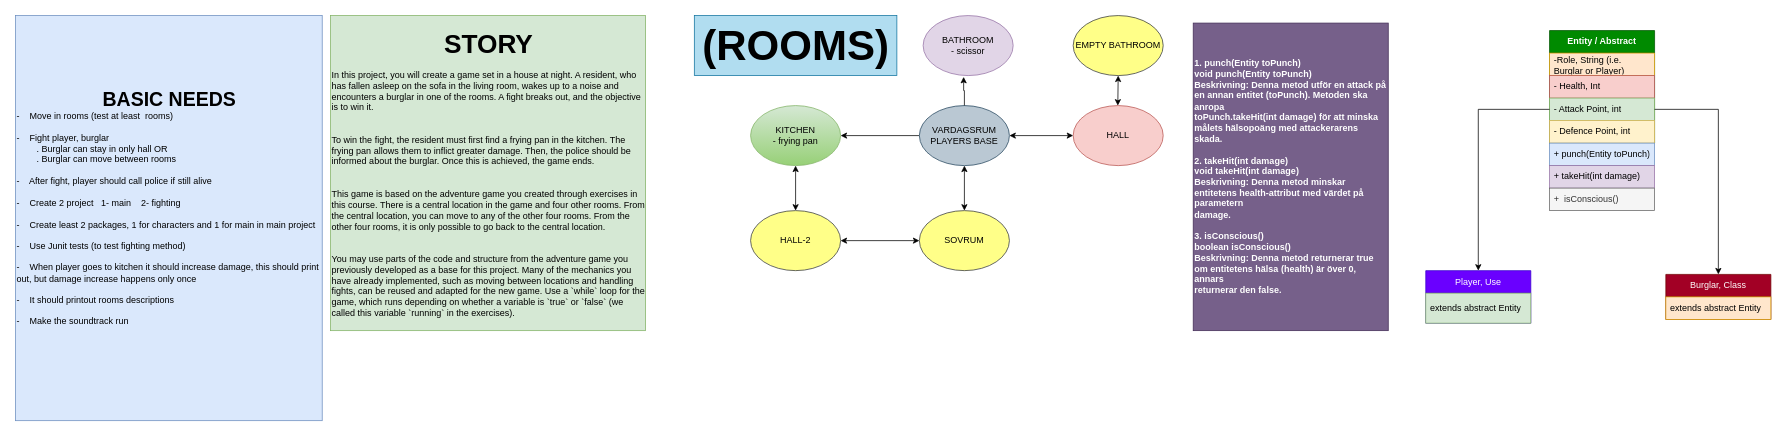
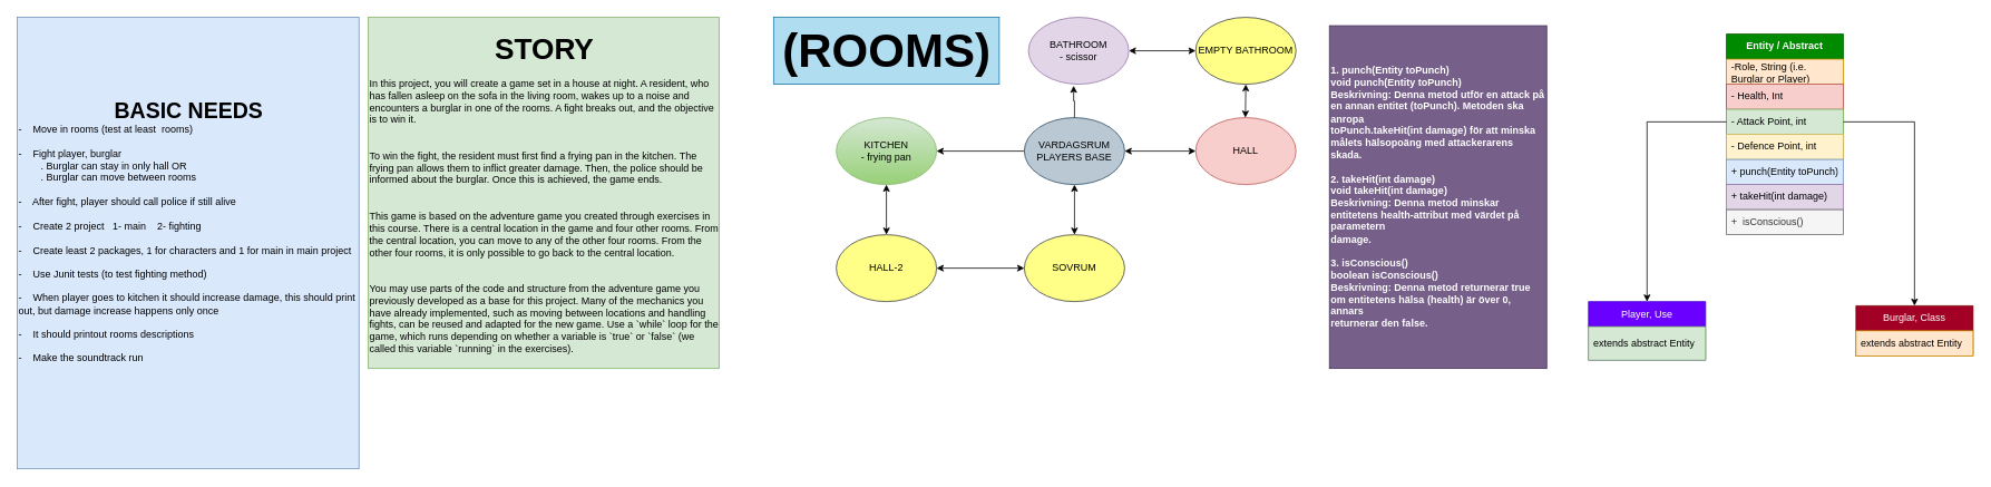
  <mxCell id="0" />
  <mxCell id="1" parent="0" />
  <mxCell id="2" value="&lt;div style=&quot;text-align: center;&quot;&gt;&lt;b&gt;&lt;font style=&quot;font-size: 26px;&quot;&gt;BASIC NEEDS&lt;/font&gt;&lt;/b&gt;&lt;/div&gt;&lt;div style=&quot;text-align: justify;&quot;&gt;&lt;span style=&quot;background-color: initial;&quot;&gt;-&amp;nbsp; &amp;nbsp; Move in rooms (test at least&amp;nbsp; rooms)&lt;/span&gt;&lt;/div&gt;&lt;div&gt;&lt;br&gt;&lt;/div&gt;&lt;div&gt;-&amp;nbsp; &amp;nbsp; Fight player, burglar&amp;nbsp;&amp;nbsp;&lt;br&gt;&amp;nbsp; &amp;nbsp; &amp;nbsp; &amp;nbsp; . Burglar can stay in only hall OR&lt;/div&gt;&lt;div&gt;&lt;span style=&quot;background-color: initial;&quot;&gt;&amp;nbsp; &amp;nbsp; &amp;nbsp; &amp;nbsp; . Burglar can move between rooms&lt;/span&gt;&lt;/div&gt;&lt;div&gt;&lt;span style=&quot;background-color: initial;&quot;&gt;&lt;br&gt;&lt;/span&gt;&lt;/div&gt;&lt;div&gt;&lt;span style=&quot;background-color: initial;&quot;&gt;-&amp;nbsp; &amp;nbsp; After fight, player should call police if still alive&lt;/span&gt;&lt;/div&gt;&lt;div&gt;&lt;span style=&quot;background-color: initial;&quot;&gt;&lt;br&gt;&lt;/span&gt;&lt;/div&gt;&lt;div&gt;&lt;span style=&quot;background-color: initial;&quot;&gt;-&amp;nbsp; &amp;nbsp; Create 2 project&amp;nbsp; &amp;nbsp;1- main&amp;nbsp; &amp;nbsp; 2- fighting&lt;/span&gt;&lt;/div&gt;&lt;div&gt;&lt;span style=&quot;background-color: initial;&quot;&gt;&lt;br&gt;&lt;/span&gt;&lt;/div&gt;&lt;div&gt;&lt;span style=&quot;background-color: initial;&quot;&gt;-&amp;nbsp; &amp;nbsp; Create least 2 packages, 1 for characters and 1 for main in main project&amp;nbsp;&amp;nbsp;&lt;/span&gt;&lt;/div&gt;&lt;div&gt;&lt;span style=&quot;background-color: initial;&quot;&gt;&lt;br&gt;&lt;/span&gt;&lt;/div&gt;&lt;div&gt;-&amp;nbsp; &amp;nbsp; Use Junit tests (to test fighting method)&lt;/div&gt;&lt;div&gt;&lt;br&gt;&lt;/div&gt;&lt;div&gt;-&amp;nbsp; &amp;nbsp; When player goes to kitchen it should increase damage, this should print out, but damage increase happens only once&lt;/div&gt;&lt;div&gt;&lt;br&gt;&lt;/div&gt;&lt;div&gt;-&amp;nbsp; &amp;nbsp; It should printout rooms descriptions&lt;/div&gt;&lt;div&gt;&lt;br&gt;&lt;/div&gt;&lt;div&gt;-&amp;nbsp; &amp;nbsp; Make the soundtrack run&lt;/div&gt;&lt;div&gt;&lt;br&gt;&lt;/div&gt;&lt;div&gt;&lt;br&gt;&lt;/div&gt;" style="rounded=0;whiteSpace=wrap;html=1;fillColor=#dae8fc;strokeColor=#6c8ebf;align=left;" parent="1" vertex="1"><mxGeometry x="20" width="409" height="540" as="geometry" y="20" /></mxCell>
  <mxCell id="3" value="&lt;div style=&quot;text-align: center;&quot;&gt;&lt;b&gt;&lt;font style=&quot;font-size: 35px;&quot;&gt;STORY&lt;/font&gt;&lt;/b&gt;&lt;/div&gt;&lt;div&gt;&lt;br&gt;&lt;/div&gt;In this project, you will create a game set in a house at night. A resident, who has fallen asleep on the sofa in the living room, wakes up to a noise and encounters a burglar in one of the rooms. A fight breaks out, and the objective is to win it.&lt;br&gt;&lt;br&gt;&lt;br&gt;To win the fight, the resident must first find a frying pan in the kitchen. The frying pan allows them to inflict greater damage. Then, the police should be informed about the burglar. Once this is achieved, the game ends.&lt;br&gt;&lt;br&gt;&lt;br&gt;This game is based on the adventure game you created through exercises in this course. There is a central location in the game and four other rooms. From the central location, you can move to any of the other four rooms. From the other four rooms, it is only possible to go back to the central location.&lt;br&gt;&lt;br&gt;&lt;br&gt;You may use parts of the code and structure from the adventure game you previously developed as a base for this project. Many of the mechanics you have already implemented, such as moving between locations and handling fights, can be reused and adapted for the new game. Use a `while` loop for the game, which runs depending on whether a variable is `true` or `false` (we called this variable `running` in the exercises)." style="rounded=0;whiteSpace=wrap;html=1;fillColor=#d5e8d4;strokeColor=#82b366;align=left;" parent="1" vertex="1"><mxGeometry x="440" width="420" height="420" as="geometry" y="20" /></mxCell>
  <mxCell id="4" style="edgeStyle=orthogonalEdgeStyle;rounded=0;orthogonalLoop=1;jettySize=auto;html=1;entryX=1;entryY=0.5;entryDx=0;entryDy=0;" parent="1" source="5" target="7" edge="1"><mxGeometry relative="1" as="geometry" /></mxCell>
  <mxCell id="5" value="&lt;div&gt;VARDAGSRUM&lt;/div&gt;PLAYERS BASE" style="ellipse;whiteSpace=wrap;html=1;fillColor=#bac8d3;strokeColor=#23445d;" parent="1" vertex="1"><mxGeometry x="1225" y="140" width="120" height="80" as="geometry" /></mxCell>
  <mxCell id="6" value="&lt;div&gt;HALL&lt;/div&gt;" style="ellipse;whiteSpace=wrap;html=1;fillColor=#f8cecc;strokeColor=#b85450;" parent="1" vertex="1"><mxGeometry x="1430" y="140" width="120" height="80" as="geometry" /></mxCell>
  <mxCell id="7" value="KITCHEN&lt;div&gt;- frying pan&lt;/div&gt;" style="ellipse;whiteSpace=wrap;html=1;fillColor=#d5e8d4;gradientColor=#97d077;strokeColor=#82b366;" parent="1" vertex="1"><mxGeometry x="1000" y="140" width="120" height="80" as="geometry" /></mxCell>
  <mxCell id="8" value="SOVRUM" style="ellipse;whiteSpace=wrap;html=1;fillColor=#ffff88;strokeColor=#36393d;" parent="1" vertex="1"><mxGeometry x="1225" y="280" width="120" height="80" as="geometry" /></mxCell>
  <mxCell id="9" value="BATHROOM&lt;div&gt;- scissor&lt;/div&gt;" style="ellipse;whiteSpace=wrap;html=1;fillColor=#e1d5e7;strokeColor=#9673a6;" parent="1" vertex="1"><mxGeometry x="1230" width="120" height="80" as="geometry" y="20" /></mxCell>
  <mxCell id="10" style="edgeStyle=orthogonalEdgeStyle;rounded=0;orthogonalLoop=1;jettySize=auto;html=1;entryX=0.45;entryY=1.022;entryDx=0;entryDy=0;entryPerimeter=0;" parent="1" source="5" target="9" edge="1"><mxGeometry relative="1" as="geometry"><Array as="points"><mxPoint x="1285" y="120" /><mxPoint x="1284" y="120" /></Array></mxGeometry></mxCell>
  <mxCell id="11" value="HALL-2" style="ellipse;whiteSpace=wrap;html=1;fillColor=#ffff88;strokeColor=#36393d;" parent="1" vertex="1"><mxGeometry x="1000" y="280" width="120" height="80" as="geometry" /></mxCell>
  <mxCell id="12" value="" style="endArrow=classic;startArrow=classic;html=1;rounded=0;entryX=0.5;entryY=1;entryDx=0;entryDy=0;exitX=0.5;exitY=0;exitDx=0;exitDy=0;" parent="1" source="11" target="7" edge="1"><mxGeometry width="50" height="50" relative="1" as="geometry"><mxPoint x="930" y="290" as="sourcePoint" /><mxPoint x="980" y="240" as="targetPoint" /></mxGeometry></mxCell>
  <mxCell id="13" value="EMPTY BATHROOM" style="ellipse;whiteSpace=wrap;html=1;fillColor=#ffff88;strokeColor=#36393d;" parent="1" vertex="1"><mxGeometry x="1430" width="120" height="80" as="geometry" y="20" /></mxCell>
  <mxCell id="14" value="" style="endArrow=classic;startArrow=classic;html=1;rounded=0;exitX=0.5;exitY=0;exitDx=0;exitDy=0;entryX=0.5;entryY=1;entryDx=0;entryDy=0;" parent="1" target="13" edge="1"><mxGeometry width="50" height="50" relative="1" as="geometry"><mxPoint x="1489.5" y="140" as="sourcePoint" /><mxPoint x="1490" y="110" as="targetPoint" /></mxGeometry></mxCell>
+ <mxCell id="15" value="" style="endArrow=classic;startArrow=classic;html=1;rounded=0;entryX=0;entryY=0.5;entryDx=0;entryDy=0;exitX=1;exitY=0.5;exitDx=0;exitDy=0;" parent="1" source="9" target="13" edge="1"><mxGeometry width="50" height="50" relative="1" as="geometry"><mxPoint x="930" y="290" as="sourcePoint" /><mxPoint x="980" y="240" as="targetPoint" /></mxGeometry></mxCell>
  <mxCell id="16" value="" style="endArrow=classic;startArrow=classic;html=1;rounded=0;entryX=0;entryY=0.5;entryDx=0;entryDy=0;exitX=1;exitY=0.5;exitDx=0;exitDy=0;" parent="1" source="11" target="8" edge="1"><mxGeometry width="50" height="50" relative="1" as="geometry"><mxPoint x="930" y="290" as="sourcePoint" /><mxPoint x="980" y="240" as="targetPoint" /></mxGeometry></mxCell>
  <mxCell id="17" value="&lt;b&gt;Entity / Abstract&lt;/b&gt;" style="swimlane;fontStyle=0;childLayout=stackLayout;horizontal=1;startSize=30;horizontalStack=0;resizeParent=1;resizeParentMax=0;resizeLast=0;collapsible=1;marginBottom=0;whiteSpace=wrap;html=1;fillColor=#008a00;fontColor=#ffffff;strokeColor=#005700;" parent="1" vertex="1"><mxGeometry x="2065" y="40" width="140" height="150" as="geometry"><mxRectangle x="2055" y="20" width="130" height="30" as="alternateBounds" /></mxGeometry></mxCell>
  <mxCell id="18" value="-Role, String (i.e. Burglar or Player)" style="text;strokeColor=#d79b00;fillColor=#ffe6cc;align=left;verticalAlign=middle;spacingLeft=4;spacingRight=4;overflow=hidden;points=[[0,0.5],[1,0.5]];portConstraint=eastwest;rotatable=0;whiteSpace=wrap;html=1;" parent="17" vertex="1"><mxGeometry y="30" width="140" height="30" as="geometry" /></mxCell>
  <mxCell id="19" value="- Health, Int" style="text;strokeColor=#b85450;fillColor=#f8cecc;align=left;verticalAlign=middle;spacingLeft=4;spacingRight=4;overflow=hidden;points=[[0,0.5],[1,0.5]];portConstraint=eastwest;rotatable=0;whiteSpace=wrap;html=1;" parent="17" vertex="1"><mxGeometry y="60" width="140" height="30" as="geometry" /></mxCell>
  <mxCell id="20" value="- Attack Point, int" style="text;strokeColor=#82b366;fillColor=#d5e8d4;align=left;verticalAlign=middle;spacingLeft=4;spacingRight=4;overflow=hidden;points=[[0,0.5],[1,0.5]];portConstraint=eastwest;rotatable=0;whiteSpace=wrap;html=1;" parent="17" vertex="1"><mxGeometry y="90" width="140" height="30" as="geometry" /></mxCell>
  <mxCell id="21" value="- Defence Point, int" style="text;strokeColor=#d6b656;fillColor=#fff2cc;align=left;verticalAlign=middle;spacingLeft=4;spacingRight=4;overflow=hidden;points=[[0,0.5],[1,0.5]];portConstraint=eastwest;rotatable=0;whiteSpace=wrap;html=1;" parent="17" vertex="1"><mxGeometry y="120" width="140" height="30" as="geometry" /></mxCell>
  <mxCell id="22" value="Player, Use" style="swimlane;fontStyle=0;childLayout=stackLayout;horizontal=1;startSize=30;horizontalStack=0;resizeParent=1;resizeParentMax=0;resizeLast=0;collapsible=1;marginBottom=0;whiteSpace=wrap;html=1;fillColor=#6a00ff;fontColor=#ffffff;strokeColor=#3700CC;" parent="1" vertex="1"><mxGeometry x="1900" y="360" width="140" height="70" as="geometry" /></mxCell>
  <mxCell id="23" value="extends abstract Entity" style="text;strokeColor=#82b366;fillColor=#d5e8d4;align=left;verticalAlign=middle;spacingLeft=4;spacingRight=4;overflow=hidden;points=[[0,0.5],[1,0.5]];portConstraint=eastwest;rotatable=0;whiteSpace=wrap;html=1;" parent="22" vertex="1"><mxGeometry y="30" width="140" height="40" as="geometry" /></mxCell>
  <mxCell id="24" value="Burglar, Class" style="swimlane;fontStyle=0;childLayout=stackLayout;horizontal=1;startSize=30;horizontalStack=0;resizeParent=1;resizeParentMax=0;resizeLast=0;collapsible=1;marginBottom=0;whiteSpace=wrap;html=1;fillColor=#a20025;fontColor=#ffffff;strokeColor=#6F0000;" parent="1" vertex="1"><mxGeometry x="2220" y="365" width="140" height="60" as="geometry" /></mxCell>
  <mxCell id="25" value="extends abstract Entity" style="text;strokeColor=#d79b00;fillColor=#ffe6cc;align=left;verticalAlign=middle;spacingLeft=4;spacingRight=4;overflow=hidden;points=[[0,0.5],[1,0.5]];portConstraint=eastwest;rotatable=0;whiteSpace=wrap;html=1;" parent="24" vertex="1"><mxGeometry y="30" width="140" height="30" as="geometry" /></mxCell>
  <mxCell id="26" style="edgeStyle=orthogonalEdgeStyle;rounded=0;orthogonalLoop=1;jettySize=auto;html=1;entryX=0.5;entryY=0;entryDx=0;entryDy=0;" parent="1" source="20" target="22" edge="1"><mxGeometry relative="1" as="geometry" /></mxCell>
  <mxCell id="27" style="edgeStyle=orthogonalEdgeStyle;rounded=0;orthogonalLoop=1;jettySize=auto;html=1;entryX=0.5;entryY=0;entryDx=0;entryDy=0;" parent="1" source="20" target="24" edge="1"><mxGeometry relative="1" as="geometry" /></mxCell>
  <mxCell id="28" value="+  punch(Entity toPunch)" style="text;strokeColor=#6c8ebf;fillColor=#dae8fc;align=left;verticalAlign=middle;spacingLeft=4;spacingRight=4;overflow=hidden;points=[[0,0.5],[1,0.5]];portConstraint=eastwest;rotatable=0;whiteSpace=wrap;html=1;" parent="1" vertex="1"><mxGeometry x="2065" y="190" width="140" height="30" as="geometry" /></mxCell>
  <mxCell id="29" value="+ takeHit(int damage)" style="text;strokeColor=#9673a6;fillColor=#e1d5e7;align=left;verticalAlign=middle;spacingLeft=4;spacingRight=4;overflow=hidden;points=[[0,0.5],[1,0.5]];portConstraint=eastwest;rotatable=0;whiteSpace=wrap;html=1;" parent="1" vertex="1"><mxGeometry x="2065" y="220" width="140" height="30" as="geometry" /></mxCell>
  <mxCell id="30" value="+&amp;nbsp; isConscious()" style="text;strokeColor=#666666;fillColor=#f5f5f5;align=left;verticalAlign=middle;spacingLeft=4;spacingRight=4;overflow=hidden;points=[[0,0.5],[1,0.5]];portConstraint=eastwest;rotatable=0;whiteSpace=wrap;html=1;fontColor=#333333;" parent="1" vertex="1"><mxGeometry x="2065" y="250" width="140" height="30" as="geometry" /></mxCell>
  <mxCell id="31" value="&lt;b&gt;1. punch(Entity toPunch)&lt;br&gt;void punch(Entity toPunch)&lt;br&gt;Beskrivning: Denna metod utför en attack på en annan entitet (toPunch). Metoden ska anropa&lt;br&gt;toPunch.takeHit(int damage) för att minska målets hälsopoäng med attackerarens skada.&lt;/b&gt;&lt;div&gt;&lt;b&gt;&lt;br&gt;2. takeHit(int damage)&lt;br&gt;void takeHit(int damage)&lt;br&gt;Beskrivning: Denna metod minskar entitetens health-attribut med värdet på parametern&lt;br&gt;damage.&lt;/b&gt;&lt;/div&gt;&lt;div&gt;&lt;b&gt;&lt;br&gt;3. isConscious()&lt;br&gt;boolean isConscious()&lt;br&gt;Beskrivning: Denna metod returnerar true om entitetens hälsa (health) är över 0, annars&lt;br&gt;returnerar den false.&amp;nbsp;&lt;/b&gt;&lt;/div&gt;" style="rounded=0;whiteSpace=wrap;html=1;fillColor=#76608a;fontColor=#ffffff;strokeColor=#432D57;align=left;" parent="1" vertex="1"><mxGeometry x="1590" y="30" width="260" height="410" as="geometry" /></mxCell>
  <mxCell id="32" value="&lt;b&gt;&lt;font style=&quot;font-size: 56px;&quot;&gt;(ROOMS)&lt;/font&gt;&lt;/b&gt;" style="text;html=1;align=center;verticalAlign=middle;resizable=0;points=[];autosize=1;fillColor=#b1ddf0;strokeColor=#10739e;" parent="1" vertex="1"><mxGeometry x="925" width="270" height="80" as="geometry" y="20" /></mxCell>
  <mxCell id="33" value="" style="endArrow=classic;startArrow=classic;html=1;rounded=0;entryX=0.5;entryY=0;entryDx=0;entryDy=0;exitX=0.5;exitY=1;exitDx=0;exitDy=0;" parent="1" source="5" target="8" edge="1"><mxGeometry width="50" height="50" relative="1" as="geometry"><mxPoint x="1130" y="330" as="sourcePoint" /><mxPoint x="1235" y="330" as="targetPoint" /></mxGeometry></mxCell>
  <mxCell id="34" value="" style="endArrow=classic;startArrow=classic;html=1;rounded=0;entryX=1;entryY=0.5;entryDx=0;entryDy=0;exitX=0;exitY=0.5;exitDx=0;exitDy=0;" parent="1" source="6" target="5" edge="1"><mxGeometry width="50" height="50" relative="1" as="geometry"><mxPoint x="1295" y="230" as="sourcePoint" /><mxPoint x="1295" y="290" as="targetPoint" /></mxGeometry></mxCell>
